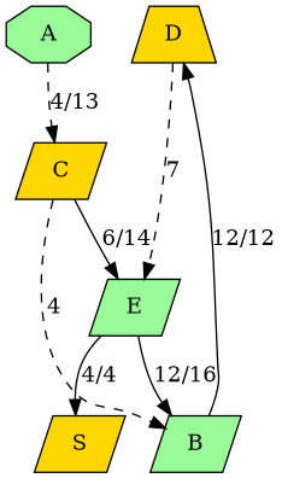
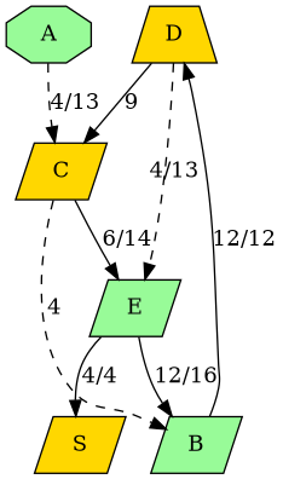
  digraph {
    node [fillcolor=gold shape=parallelogram style=filled]
    edge [style=solid]
    D [shape=trapezium]
    B [fillcolor=palegreen]
    C
    E [fillcolor=palegreen]
    S
    A [fillcolor=palegreen shape=octagon]
-   D -> E [label=7 style=dashed]
+   D -> C [label=9]
+   D -> E [label="4/13" style=dashed]
    B -> D [label="12/12"]
    C -> B [label=4 style=dashed]
    C -> E [label="6/14"]
    E -> B [label="12/16"]
    E -> S [label="4/4"]
    A -> C [label="4/13" style=dashed]
  }
